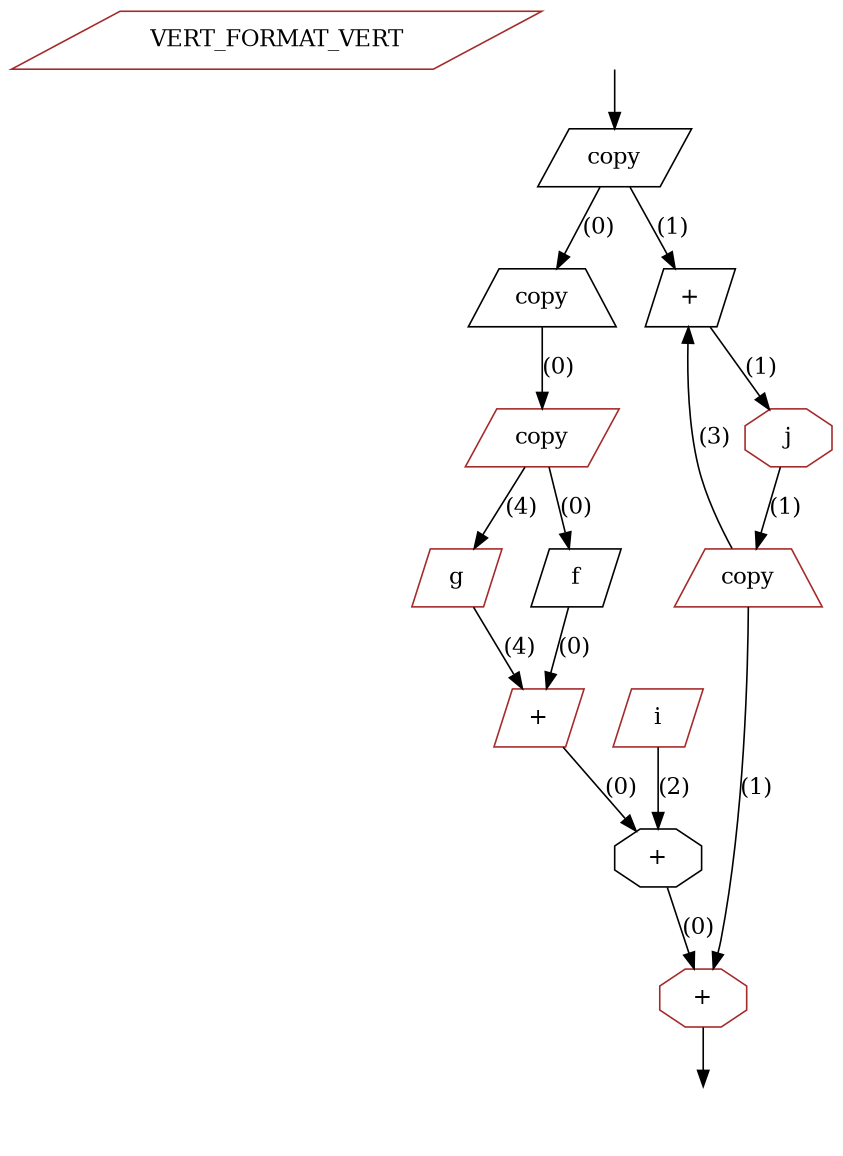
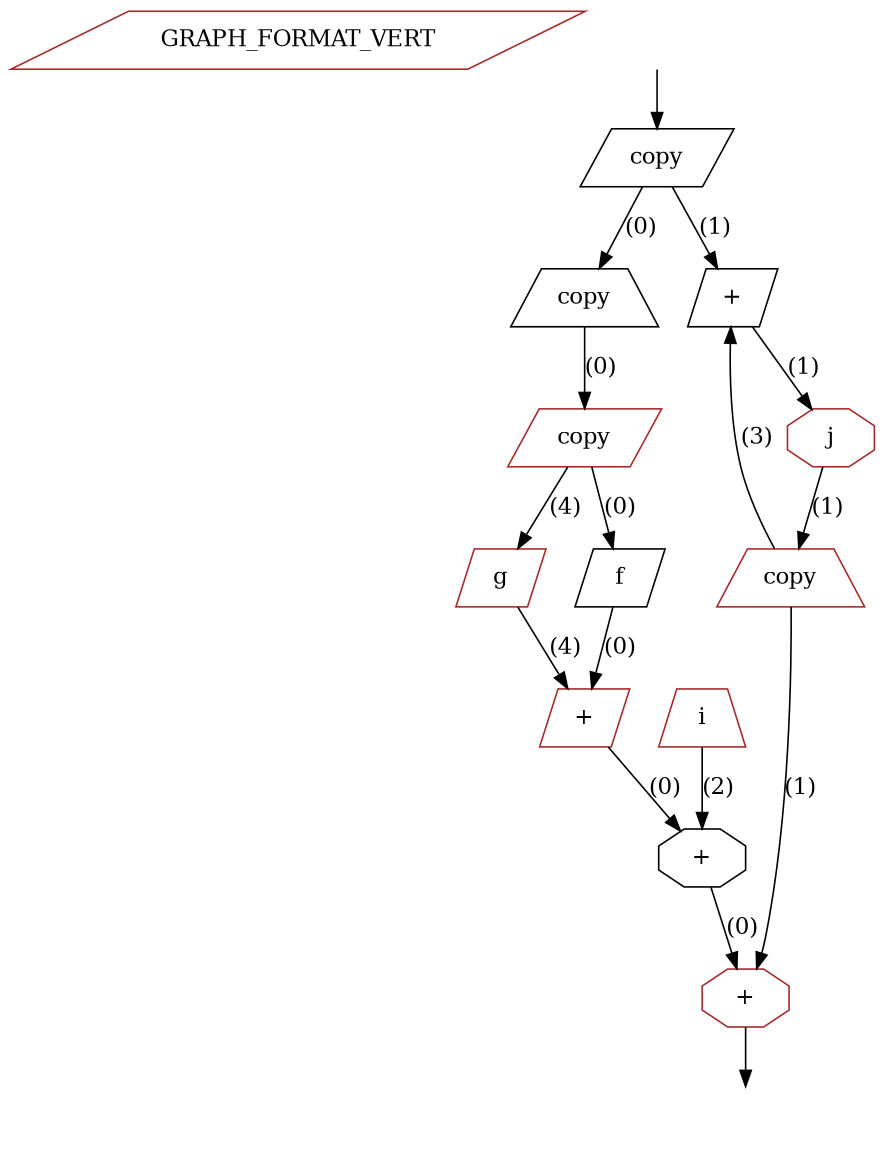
  digraph {
    node [color=brown shape=parallelogram]
-   GRAPH_FORMAT_VERT [label=VERT_FORMAT_VERT]
+   GRAPH_FORMAT_VERT
    In0 [style=invisible color="" shape=""]
    n3 [color=black label=copy]
    n4 [color=black label=copy shape=trapezium]
    n5 [color=black label="+"]
    Out0 [style=invisible color="" shape=""]
    n7 [label=copy]
    n8 [label=j shape=octagon]
    n9 [color=black label=f]
    n10 [label=g]
    n11 [label="+"]
    n12 [color=black label="+" shape=octagon]
-   n13 [label=i]
+   n13 [label=i shape=trapezium]
    n14 [label="+" shape=octagon]
    n15 [label=copy shape=trapezium]
    In0 -> n3
    n3 -> n4 [label="(0)"]
    n3 -> n5 [label="(1)"]
    n4 -> n7 [label="(0)"]
    n5 -> n8 [label="(1)"]
    n7 -> n9 [label="(0)"]
    n7 -> n10 [label="(4)"]
    n8 -> n15 [label="(1)"]
    n9 -> n11 [label="(0)"]
    n10 -> n11 [label="(4)"]
    n11 -> n12 [label="(0)"]
    n12 -> n14 [label="(0)"]
    n13 -> n12 [label="(2)"]
    n14 -> Out0
    n15 -> n5 [label="(3)"]
    n15 -> n14 [label="(1)"]
  }
